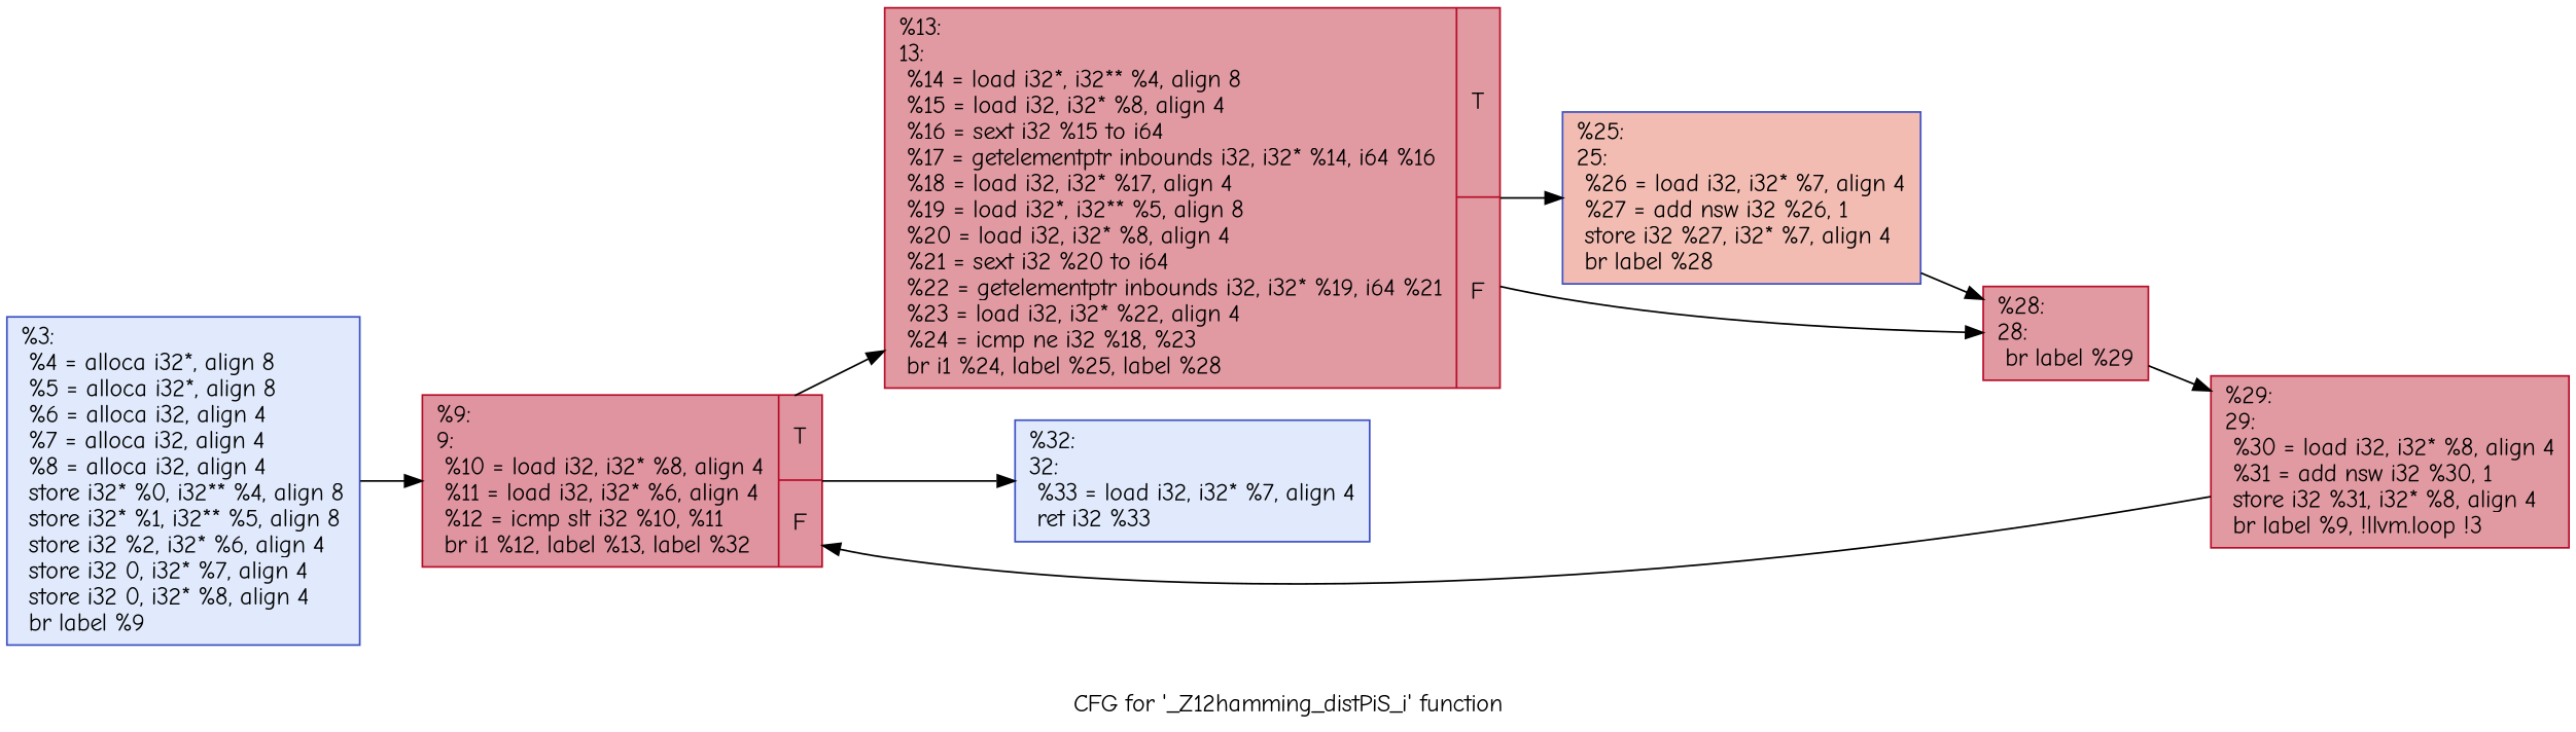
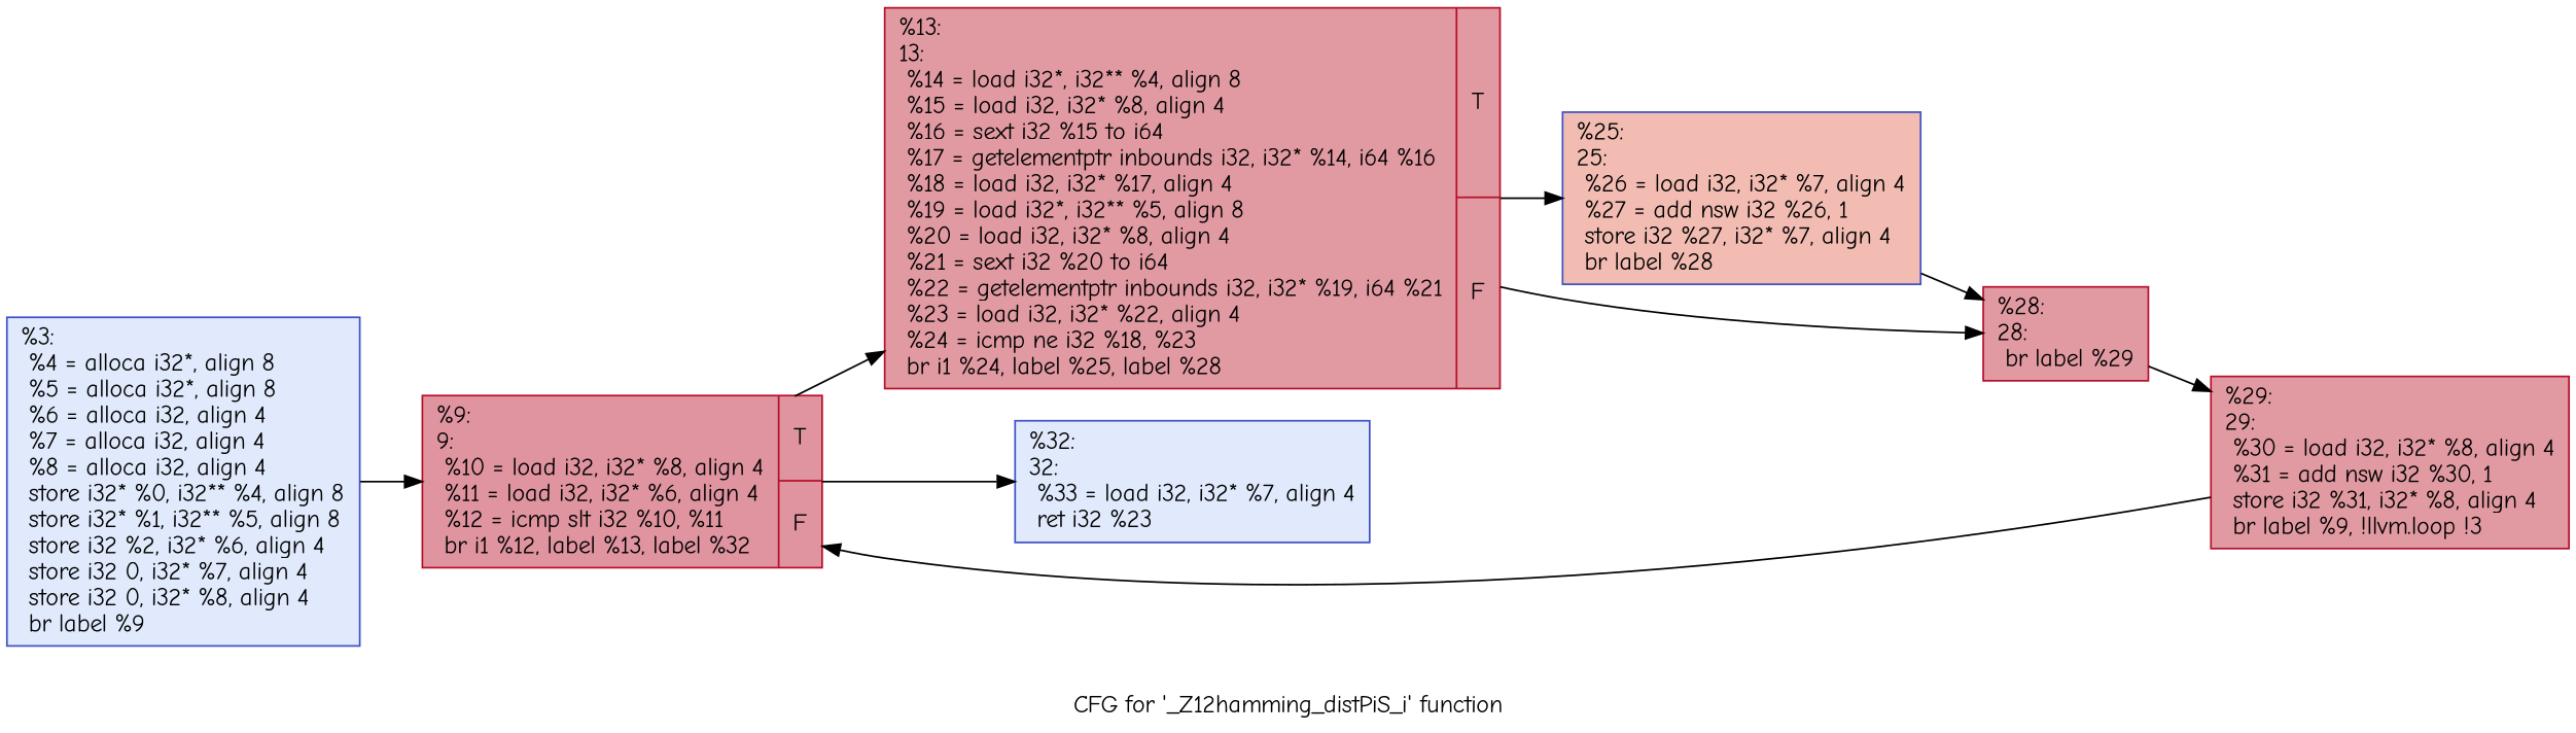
  digraph {
    label="CFG for '_Z12hamming_distPiS_i' function"
    rankdir=LR
    fontname="Comic Neue"
    node [color="#b70d28ff" fillcolor="#bb1b2c70" shape=record style=filled fontname="Comic Neue"]
    edge [fontname="Comic Neue"]
    n1 [color="#3d50c3ff" fillcolor="#b9d0f970" label="{%3:\l  %4 = alloca i32*, align 8\l  %5 = alloca i32*, align 8\l  %6 = alloca i32, align 4\l  %7 = alloca i32, align 4\l  %8 = alloca i32, align 4\l  store i32* %0, i32** %4, align 8\l  store i32* %1, i32** %5, align 8\l  store i32 %2, i32* %6, align 4\l  store i32 0, i32* %7, align 4\l  store i32 0, i32* %8, align 4\l  br label %9\l}"]
    n2 [fillcolor="#b70d2870" label="{%9:\l9:                                                \l  %10 = load i32, i32* %8, align 4\l  %11 = load i32, i32* %6, align 4\l  %12 = icmp slt i32 %10, %11\l  br i1 %12, label %13, label %32\l|{<s0>T|<s1>F}}"]
    n3 [label="{%13:\l13:                                               \l  %14 = load i32*, i32** %4, align 8\l  %15 = load i32, i32* %8, align 4\l  %16 = sext i32 %15 to i64\l  %17 = getelementptr inbounds i32, i32* %14, i64 %16\l  %18 = load i32, i32* %17, align 4\l  %19 = load i32*, i32** %5, align 8\l  %20 = load i32, i32* %8, align 4\l  %21 = sext i32 %20 to i64\l  %22 = getelementptr inbounds i32, i32* %19, i64 %21\l  %23 = load i32, i32* %22, align 4\l  %24 = icmp ne i32 %18, %23\l  br i1 %24, label %25, label %28\l|{<s0>T|<s1>F}}"]
-   n4 [color="#3d50c3ff" fillcolor="#b9d0f970" label="{%32:\l32:                                               \l  %33 = load i32, i32* %7, align 4\l  ret i32 %33\l}"]
+   n4 [color="#3d50c3ff" fillcolor="#b9d0f970" label="{%32:\l32:                                               \l  %33 = load i32, i32* %7, align 4\l  ret i32 %23\l}"]
    n5 [color="#3d50c3ff" fillcolor="#e1675170" label="{%25:\l25:                                               \l  %26 = load i32, i32* %7, align 4\l  %27 = add nsw i32 %26, 1\l  store i32 %27, i32* %7, align 4\l  br label %28\l}"]
    n6 [label="{%28:\l28:                                               \l  br label %29\l}"]
    n7 [label="{%29:\l29:                                               \l  %30 = load i32, i32* %8, align 4\l  %31 = add nsw i32 %30, 1\l  store i32 %31, i32* %8, align 4\l  br label %9, !llvm.loop !3\l}"]
    n1 -> n2
    n2 -> n3
    n2 -> n4
    n3 -> n5
    n3 -> n6
    n5 -> n6
    n6 -> n7
    n7 -> n2
  }
